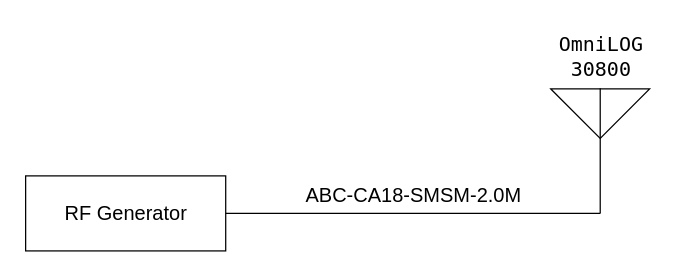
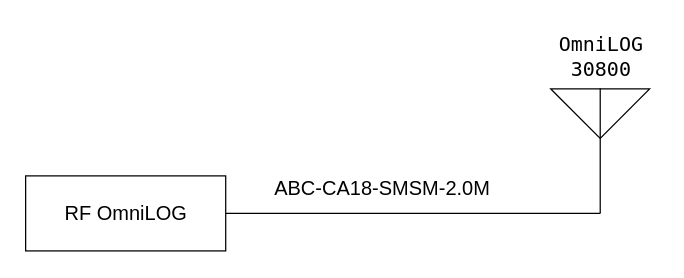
  <mxCell id="0" />
  <mxCell id="1" parent="0" />
  <mxCell id="2" value="" style="verticalLabelPosition=bottom;shadow=0;dashed=0;align=center;html=1;verticalAlign=top;shape=mxgraph.electrical.radio.aerial_-_antenna_2;" parent="1" vertex="1"><mxGeometry x="440" y="70" width="79" height="100" as="geometry" /></mxCell>
  <mxCell id="3" value="" style="endArrow=none;html=1;rounded=0;entryX=0.5;entryY=1;entryDx=0;entryDy=0;entryPerimeter=0;" parent="1" target="2" edge="1"><mxGeometry width="50" height="50" relative="1" as="geometry"><mxPoint x="160" y="170" as="sourcePoint" /><mxPoint x="220" y="100" as="targetPoint" /></mxGeometry></mxCell>
  <mxCell id="4" value="" style="rounded=0;whiteSpace=wrap;html=1;" parent="1" vertex="1"><mxGeometry x="20" y="140" width="160" height="60" as="geometry" /></mxCell>
- <mxCell id="5" value="&lt;pre style=&quot;margin-top: 0px; margin-bottom: 0px;&quot;&gt;&lt;span style=&quot;font-size: 16px; background-color: initial; font-family: Helvetica; white-space-collapse: collapse;&quot;&gt;RF Generator&lt;/span&gt;&lt;br&gt;&lt;/pre&gt;" style="text;html=1;align=center;verticalAlign=middle;resizable=0;points=[];autosize=1;strokeColor=none;fillColor=none;" parent="1" vertex="1"><mxGeometry x="40" y="155" width="120" height="30" as="geometry" /></mxCell>
- <mxCell id="6" value="&lt;font style=&quot;font-size: 16px;&quot;&gt;ABC-CA18-SMSM-2.0M&lt;/font&gt;" style="text;html=1;align=center;verticalAlign=middle;resizable=0;points=[];autosize=1;strokeColor=none;fillColor=none;" parent="1" vertex="1"><mxGeometry x="230" y="140" width="200" height="30" as="geometry" /></mxCell>
+ <mxCell id="5" value="&lt;pre style=&quot;margin-top: 0px; margin-bottom: 0px;&quot;&gt;&lt;span style=&quot;font-size: 16px; background-color: initial; font-family: Helvetica; white-space-collapse: collapse;&quot;&gt;RF OmniLOG&lt;/span&gt;&lt;br&gt;&lt;/pre&gt;" style="text;html=1;align=center;verticalAlign=middle;resizable=0;points=[];autosize=1;strokeColor=none;fillColor=none;" parent="1" vertex="1"><mxGeometry x="40" y="155" width="120" height="30" as="geometry" /></mxCell>
+ <mxCell id="6" value="&lt;font style=&quot;font-size: 16px;&quot;&gt;ABC-CA18-SMSM-2.0M&lt;/font&gt;" style="text;html=1;align=center;verticalAlign=middle;resizable=0;points=[];autosize=1;strokeColor=none;fillColor=none;" parent="1" vertex="1"><mxGeometry x="205" y="135" width="200" height="30" as="geometry" /></mxCell>
  <mxCell id="7" value="&lt;pre style=&quot;margin-top: 0px; margin-bottom: 0px; font-size: 16px;&quot;&gt;&lt;font style=&quot;font-size: 16px;&quot;&gt;OmniLOG&lt;/font&gt;&lt;/pre&gt;&lt;pre style=&quot;margin-top: 0px; margin-bottom: 0px; font-size: 16px;&quot;&gt;&lt;font style=&quot;font-size: 16px;&quot;&gt;30800&lt;/font&gt;&lt;/pre&gt;" style="text;html=1;align=center;verticalAlign=middle;resizable=0;points=[];autosize=1;strokeColor=none;fillColor=none;" parent="1" vertex="1"><mxGeometry x="434.5" y="20" width="90" height="50" as="geometry" /></mxCell>
